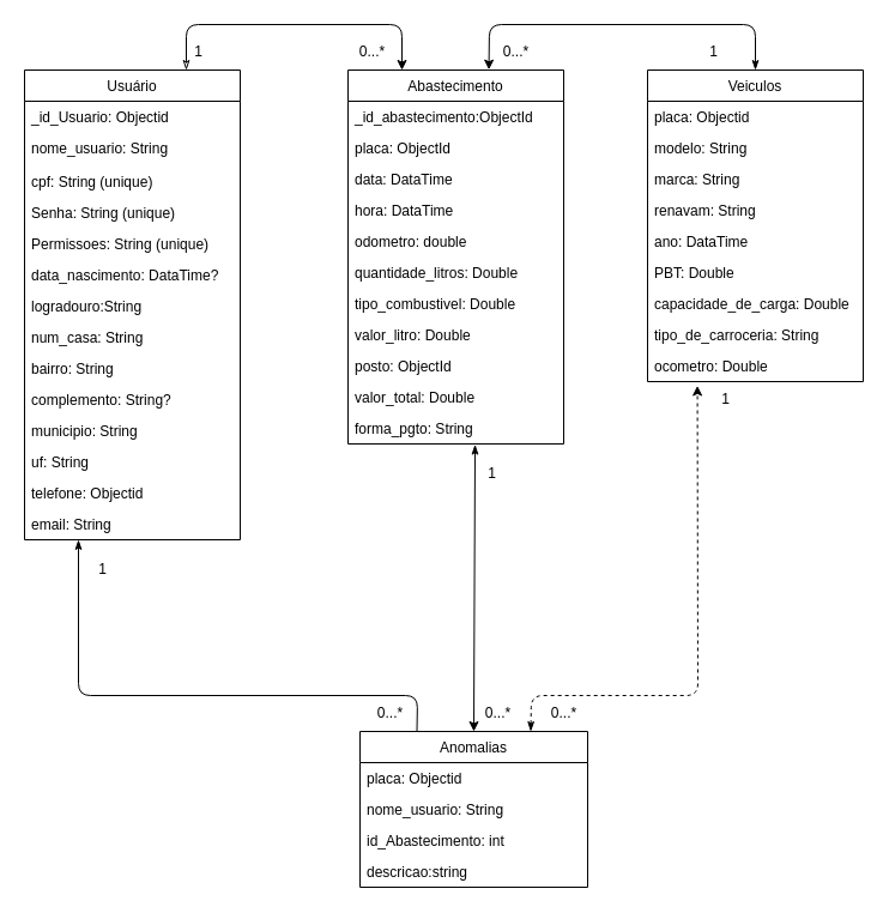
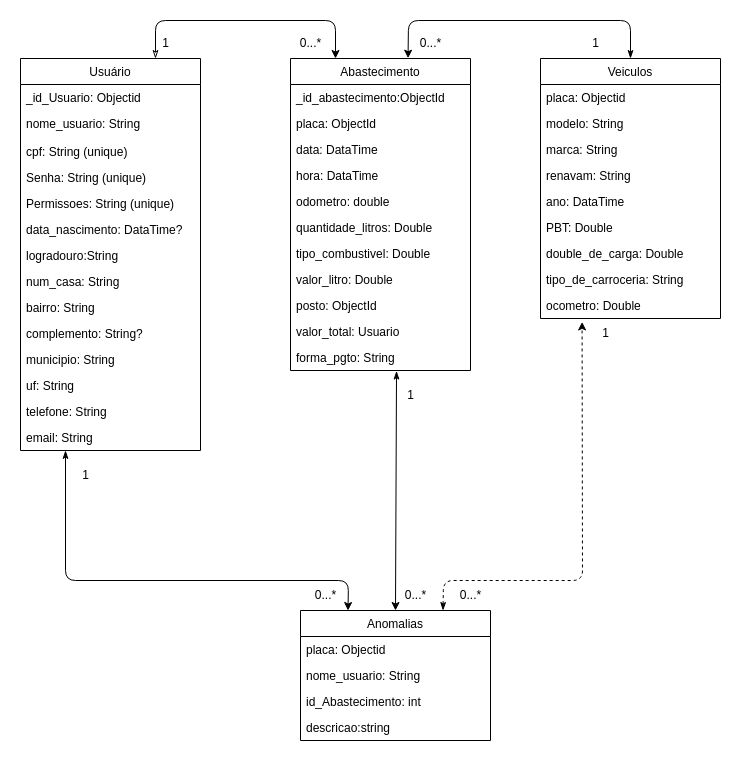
  <mxCell id="0" />
  <mxCell id="1" parent="0" />
  <mxCell id="2" value="1" style="text;html=1;align=center;verticalAlign=middle;resizable=0;points=[];autosize=1;strokeColor=none;fillColor=none;" parent="1" vertex="1"><mxGeometry x="580" y="28" width="30" height="30" as="geometry" /></mxCell>
  <mxCell id="3" value="1" style="text;html=1;align=center;verticalAlign=middle;resizable=0;points=[];autosize=1;strokeColor=none;fillColor=none;" parent="1" vertex="1"><mxGeometry x="150" y="28" width="30" height="30" as="geometry" /></mxCell>
- <mxCell id="4" style="edgeStyle=none;html=1;exitX=0.25;exitY=1;exitDx=0;exitDy=0;entryX=0.25;entryY=0;entryDx=0;entryDy=0;startArrow=classicThin;startFill=1;endArrow=none;" edge="1" parent="1" source="5" target="48"><mxGeometry relative="1" as="geometry"><mxPoint x="65.038" y="600.385" as="targetPoint" /><Array as="points"><mxPoint x="65" y="580" /><mxPoint x="348" y="580" /></Array></mxGeometry></mxCell>
+ <mxCell id="4" style="edgeStyle=none;html=1;exitX=0.25;exitY=1;exitDx=0;exitDy=0;entryX=0.25;entryY=0;entryDx=0;entryDy=0;startArrow=classicThin;startFill=1;" edge="1" parent="1" source="5" target="48"><mxGeometry relative="1" as="geometry"><mxPoint x="65.038" y="600.385" as="targetPoint" /><Array as="points"><mxPoint x="65" y="580" /><mxPoint x="348" y="580" /></Array></mxGeometry></mxCell>
  <mxCell id="5" value="Usuário" style="swimlane;fontStyle=0;childLayout=stackLayout;horizontal=1;startSize=26;fillColor=none;horizontalStack=0;resizeParent=1;resizeParentMax=0;resizeLast=0;collapsible=1;marginBottom=0;" parent="1" vertex="1"><mxGeometry x="20" y="58" width="180" height="392" as="geometry" /></mxCell>
  <mxCell id="6" value="_id_Usuario: Objectid" style="text;strokeColor=none;fillColor=none;align=left;verticalAlign=top;spacingLeft=4;spacingRight=4;overflow=hidden;rotatable=0;points=[[0,0.5],[1,0.5]];portConstraint=eastwest;" parent="5" vertex="1"><mxGeometry y="26" width="180" height="26" as="geometry" /></mxCell>
  <mxCell id="7" value="nome_usuario: String" style="text;strokeColor=none;fillColor=none;align=left;verticalAlign=top;spacingLeft=4;spacingRight=4;overflow=hidden;rotatable=0;points=[[0,0.5],[1,0.5]];portConstraint=eastwest;" parent="5" vertex="1"><mxGeometry y="52" width="180" height="28" as="geometry" /></mxCell>
  <mxCell id="8" value="cpf: String (unique)" style="text;strokeColor=none;fillColor=none;align=left;verticalAlign=top;spacingLeft=4;spacingRight=4;overflow=hidden;rotatable=0;points=[[0,0.5],[1,0.5]];portConstraint=eastwest;" parent="5" vertex="1"><mxGeometry y="80" width="180" height="26" as="geometry" /></mxCell>
  <mxCell id="9" value="Senha: String (unique)" style="text;strokeColor=none;fillColor=none;align=left;verticalAlign=top;spacingLeft=4;spacingRight=4;overflow=hidden;rotatable=0;points=[[0,0.5],[1,0.5]];portConstraint=eastwest;" parent="5" vertex="1"><mxGeometry y="106" width="180" height="26" as="geometry" /></mxCell>
  <mxCell id="10" value="Permissoes: String (unique)" style="text;strokeColor=none;fillColor=none;align=left;verticalAlign=top;spacingLeft=4;spacingRight=4;overflow=hidden;rotatable=0;points=[[0,0.5],[1,0.5]];portConstraint=eastwest;" parent="5" vertex="1"><mxGeometry y="132" width="180" height="26" as="geometry" /></mxCell>
  <mxCell id="11" value="data_nascimento: DataTime?" style="text;strokeColor=none;fillColor=none;align=left;verticalAlign=top;spacingLeft=4;spacingRight=4;overflow=hidden;rotatable=0;points=[[0,0.5],[1,0.5]];portConstraint=eastwest;" parent="5" vertex="1"><mxGeometry y="158" width="180" height="26" as="geometry" /></mxCell>
  <mxCell id="12" value="logradouro:String" style="text;strokeColor=none;fillColor=none;align=left;verticalAlign=top;spacingLeft=4;spacingRight=4;overflow=hidden;rotatable=0;points=[[0,0.5],[1,0.5]];portConstraint=eastwest;" parent="5" vertex="1"><mxGeometry y="184" width="180" height="26" as="geometry" /></mxCell>
  <mxCell id="13" value="num_casa: String" style="text;strokeColor=none;fillColor=none;align=left;verticalAlign=top;spacingLeft=4;spacingRight=4;overflow=hidden;rotatable=0;points=[[0,0.5],[1,0.5]];portConstraint=eastwest;" parent="5" vertex="1"><mxGeometry y="210" width="180" height="26" as="geometry" /></mxCell>
  <mxCell id="14" value="bairro: String" style="text;strokeColor=none;fillColor=none;align=left;verticalAlign=top;spacingLeft=4;spacingRight=4;overflow=hidden;rotatable=0;points=[[0,0.5],[1,0.5]];portConstraint=eastwest;" parent="5" vertex="1"><mxGeometry y="236" width="180" height="26" as="geometry" /></mxCell>
  <mxCell id="15" value="complemento: String?" style="text;strokeColor=none;fillColor=none;align=left;verticalAlign=top;spacingLeft=4;spacingRight=4;overflow=hidden;rotatable=0;points=[[0,0.5],[1,0.5]];portConstraint=eastwest;" parent="5" vertex="1"><mxGeometry y="262" width="180" height="26" as="geometry" /></mxCell>
  <mxCell id="16" value="municipio: String" style="text;strokeColor=none;fillColor=none;align=left;verticalAlign=top;spacingLeft=4;spacingRight=4;overflow=hidden;rotatable=0;points=[[0,0.5],[1,0.5]];portConstraint=eastwest;" parent="5" vertex="1"><mxGeometry y="288" width="180" height="26" as="geometry" /></mxCell>
  <mxCell id="17" value="uf: String" style="text;strokeColor=none;fillColor=none;align=left;verticalAlign=top;spacingLeft=4;spacingRight=4;overflow=hidden;rotatable=0;points=[[0,0.5],[1,0.5]];portConstraint=eastwest;" parent="5" vertex="1"><mxGeometry y="314" width="180" height="26" as="geometry" /></mxCell>
- <mxCell id="18" value="telefone: Objectid" style="text;strokeColor=none;fillColor=none;align=left;verticalAlign=top;spacingLeft=4;spacingRight=4;overflow=hidden;rotatable=0;points=[[0,0.5],[1,0.5]];portConstraint=eastwest;" parent="5" vertex="1"><mxGeometry y="340" width="180" height="26" as="geometry" /></mxCell>
+ <mxCell id="18" value="telefone: String" style="text;strokeColor=none;fillColor=none;align=left;verticalAlign=top;spacingLeft=4;spacingRight=4;overflow=hidden;rotatable=0;points=[[0,0.5],[1,0.5]];portConstraint=eastwest;" parent="5" vertex="1"><mxGeometry y="340" width="180" height="26" as="geometry" /></mxCell>
  <mxCell id="19" value="email: String" style="text;strokeColor=none;fillColor=none;align=left;verticalAlign=top;spacingLeft=4;spacingRight=4;overflow=hidden;rotatable=0;points=[[0,0.5],[1,0.5]];portConstraint=eastwest;" parent="5" vertex="1"><mxGeometry y="366" width="180" height="26" as="geometry" /></mxCell>
  <mxCell id="20" style="edgeStyle=none;html=1;exitX=0.589;exitY=1.021;exitDx=0;exitDy=0;entryX=0.5;entryY=0;entryDx=0;entryDy=0;startArrow=classicThin;startFill=1;exitPerimeter=0;" edge="1" parent="1" source="32" target="48"><mxGeometry relative="1" as="geometry"><mxPoint x="334.929" y="410" as="targetPoint" /><Array as="points" /></mxGeometry></mxCell>
  <mxCell id="21" value="Abastecimento" style="swimlane;fontStyle=0;childLayout=stackLayout;horizontal=1;startSize=26;fillColor=none;horizontalStack=0;resizeParent=1;resizeParentMax=0;resizeLast=0;collapsible=1;marginBottom=0;" parent="1" vertex="1"><mxGeometry x="290" y="58" width="180" height="312" as="geometry" /></mxCell>
  <mxCell id="22" value="_id_abastecimento:ObjectId" style="text;strokeColor=none;fillColor=none;align=left;verticalAlign=top;spacingLeft=4;spacingRight=4;overflow=hidden;rotatable=0;points=[[0,0.5],[1,0.5]];portConstraint=eastwest;" parent="21" vertex="1"><mxGeometry y="26" width="180" height="26" as="geometry" /></mxCell>
  <mxCell id="23" value="placa: ObjectId" style="text;strokeColor=none;fillColor=none;align=left;verticalAlign=top;spacingLeft=4;spacingRight=4;overflow=hidden;rotatable=0;points=[[0,0.5],[1,0.5]];portConstraint=eastwest;" vertex="1" parent="21"><mxGeometry y="52" width="180" height="26" as="geometry" /></mxCell>
  <mxCell id="24" value="data: DataTime" style="text;strokeColor=none;fillColor=none;align=left;verticalAlign=top;spacingLeft=4;spacingRight=4;overflow=hidden;rotatable=0;points=[[0,0.5],[1,0.5]];portConstraint=eastwest;" parent="21" vertex="1"><mxGeometry y="78" width="180" height="26" as="geometry" /></mxCell>
  <mxCell id="25" value="hora: DataTime" style="text;strokeColor=none;fillColor=none;align=left;verticalAlign=top;spacingLeft=4;spacingRight=4;overflow=hidden;rotatable=0;points=[[0,0.5],[1,0.5]];portConstraint=eastwest;" parent="21" vertex="1"><mxGeometry y="104" width="180" height="26" as="geometry" /></mxCell>
  <mxCell id="26" value="odometro: double" style="text;strokeColor=none;fillColor=none;align=left;verticalAlign=top;spacingLeft=4;spacingRight=4;overflow=hidden;rotatable=0;points=[[0,0.5],[1,0.5]];portConstraint=eastwest;" parent="21" vertex="1"><mxGeometry y="130" width="180" height="26" as="geometry" /></mxCell>
  <mxCell id="27" value="quantidade_litros: Double" style="text;strokeColor=none;fillColor=none;align=left;verticalAlign=top;spacingLeft=4;spacingRight=4;overflow=hidden;rotatable=0;points=[[0,0.5],[1,0.5]];portConstraint=eastwest;" parent="21" vertex="1"><mxGeometry y="156" width="180" height="26" as="geometry" /></mxCell>
  <mxCell id="28" value="tipo_combustivel: Double" style="text;strokeColor=none;fillColor=none;align=left;verticalAlign=top;spacingLeft=4;spacingRight=4;overflow=hidden;rotatable=0;points=[[0,0.5],[1,0.5]];portConstraint=eastwest;" parent="21" vertex="1"><mxGeometry y="182" width="180" height="26" as="geometry" /></mxCell>
  <mxCell id="29" value="valor_litro: Double" style="text;strokeColor=none;fillColor=none;align=left;verticalAlign=top;spacingLeft=4;spacingRight=4;overflow=hidden;rotatable=0;points=[[0,0.5],[1,0.5]];portConstraint=eastwest;" parent="21" vertex="1"><mxGeometry y="208" width="180" height="26" as="geometry" /></mxCell>
  <mxCell id="30" value="posto: ObjectId" style="text;strokeColor=none;fillColor=none;align=left;verticalAlign=top;spacingLeft=4;spacingRight=4;overflow=hidden;rotatable=0;points=[[0,0.5],[1,0.5]];portConstraint=eastwest;" parent="21" vertex="1"><mxGeometry y="234" width="180" height="26" as="geometry" /></mxCell>
- <mxCell id="31" value="valor_total: Double" style="text;strokeColor=none;fillColor=none;align=left;verticalAlign=top;spacingLeft=4;spacingRight=4;overflow=hidden;rotatable=0;points=[[0,0.5],[1,0.5]];portConstraint=eastwest;" parent="21" vertex="1"><mxGeometry y="260" width="180" height="26" as="geometry" /></mxCell>
+ <mxCell id="31" value="valor_total: Usuario" style="text;strokeColor=none;fillColor=none;align=left;verticalAlign=top;spacingLeft=4;spacingRight=4;overflow=hidden;rotatable=0;points=[[0,0.5],[1,0.5]];portConstraint=eastwest;" parent="21" vertex="1"><mxGeometry y="260" width="180" height="26" as="geometry" /></mxCell>
  <mxCell id="32" value="forma_pgto: String" style="text;strokeColor=none;fillColor=none;align=left;verticalAlign=top;spacingLeft=4;spacingRight=4;overflow=hidden;rotatable=0;points=[[0,0.5],[1,0.5]];portConstraint=eastwest;" parent="21" vertex="1"><mxGeometry y="286" width="180" height="26" as="geometry" /></mxCell>
  <mxCell id="33" value="0...*" style="text;html=1;align=center;verticalAlign=middle;resizable=0;points=[];autosize=1;strokeColor=none;fillColor=none;" parent="1" vertex="1"><mxGeometry x="290" y="28" width="40" height="30" as="geometry" /></mxCell>
  <mxCell id="34" value="0...*" style="text;html=1;align=center;verticalAlign=middle;resizable=0;points=[];autosize=1;strokeColor=none;fillColor=none;" vertex="1" parent="1"><mxGeometry x="410" y="28" width="40" height="30" as="geometry" /></mxCell>
  <mxCell id="35" value="" style="endArrow=classic;endFill=1;html=1;exitX=0.75;exitY=0;exitDx=0;exitDy=0;entryX=0.25;entryY=0;entryDx=0;entryDy=0;startArrow=classicThin;startFill=0;" edge="1" parent="1" source="5" target="21"><mxGeometry width="160" relative="1" as="geometry"><mxPoint x="155" y="58" as="sourcePoint" /><mxPoint x="360" y="0" as="targetPoint" /><Array as="points"><mxPoint x="155" y="20" /><mxPoint x="335" y="20" /></Array></mxGeometry></mxCell>
  <mxCell id="36" style="edgeStyle=none;html=1;exitX=0.5;exitY=0;exitDx=0;exitDy=0;entryX=0.653;entryY=-0.001;entryDx=0;entryDy=0;entryPerimeter=0;endArrow=classic;endFill=1;startArrow=classicThin;startFill=1;" edge="1" parent="1" source="37" target="21"><mxGeometry relative="1" as="geometry"><Array as="points"><mxPoint x="630" y="20" /><mxPoint x="408" y="20" /></Array></mxGeometry></mxCell>
  <mxCell id="37" value="Veiculos" style="swimlane;fontStyle=0;childLayout=stackLayout;horizontal=1;startSize=26;fillColor=none;horizontalStack=0;resizeParent=1;resizeParentMax=0;resizeLast=0;collapsible=1;marginBottom=0;" parent="1" vertex="1"><mxGeometry x="540" y="58" width="180" height="260" as="geometry" /></mxCell>
  <mxCell id="38" value="placa: Objectid" style="text;strokeColor=none;fillColor=none;align=left;verticalAlign=top;spacingLeft=4;spacingRight=4;overflow=hidden;rotatable=0;points=[[0,0.5],[1,0.5]];portConstraint=eastwest;" parent="37" vertex="1"><mxGeometry y="26" width="180" height="26" as="geometry" /></mxCell>
  <mxCell id="39" value="modelo: String" style="text;strokeColor=none;fillColor=none;align=left;verticalAlign=top;spacingLeft=4;spacingRight=4;overflow=hidden;rotatable=0;points=[[0,0.5],[1,0.5]];portConstraint=eastwest;" parent="37" vertex="1"><mxGeometry y="52" width="180" height="26" as="geometry" /></mxCell>
  <mxCell id="40" value="marca: String" style="text;strokeColor=none;fillColor=none;align=left;verticalAlign=top;spacingLeft=4;spacingRight=4;overflow=hidden;rotatable=0;points=[[0,0.5],[1,0.5]];portConstraint=eastwest;" parent="37" vertex="1"><mxGeometry y="78" width="180" height="26" as="geometry" /></mxCell>
  <mxCell id="41" value="renavam: String" style="text;strokeColor=none;fillColor=none;align=left;verticalAlign=top;spacingLeft=4;spacingRight=4;overflow=hidden;rotatable=0;points=[[0,0.5],[1,0.5]];portConstraint=eastwest;" parent="37" vertex="1"><mxGeometry y="104" width="180" height="26" as="geometry" /></mxCell>
  <mxCell id="42" value="ano: DataTime&#10;" style="text;strokeColor=none;fillColor=none;align=left;verticalAlign=top;spacingLeft=4;spacingRight=4;overflow=hidden;rotatable=0;points=[[0,0.5],[1,0.5]];portConstraint=eastwest;" vertex="1" parent="37"><mxGeometry y="130" width="180" height="26" as="geometry" /></mxCell>
  <mxCell id="43" value="PBT: Double" style="text;strokeColor=none;fillColor=none;align=left;verticalAlign=top;spacingLeft=4;spacingRight=4;overflow=hidden;rotatable=0;points=[[0,0.5],[1,0.5]];portConstraint=eastwest;" parent="37" vertex="1"><mxGeometry y="156" width="180" height="26" as="geometry" /></mxCell>
- <mxCell id="44" value="capacidade_de_carga: Double" style="text;strokeColor=none;fillColor=none;align=left;verticalAlign=top;spacingLeft=4;spacingRight=4;overflow=hidden;rotatable=0;points=[[0,0.5],[1,0.5]];portConstraint=eastwest;" vertex="1" parent="37"><mxGeometry y="182" width="180" height="26" as="geometry" /></mxCell>
+ <mxCell id="44" value="double_de_carga: Double" style="text;strokeColor=none;fillColor=none;align=left;verticalAlign=top;spacingLeft=4;spacingRight=4;overflow=hidden;rotatable=0;points=[[0,0.5],[1,0.5]];portConstraint=eastwest;" vertex="1" parent="37"><mxGeometry y="182" width="180" height="26" as="geometry" /></mxCell>
  <mxCell id="45" value="tipo_de_carroceria: String&#10;" style="text;strokeColor=none;fillColor=none;align=left;verticalAlign=top;spacingLeft=4;spacingRight=4;overflow=hidden;rotatable=0;points=[[0,0.5],[1,0.5]];portConstraint=eastwest;" vertex="1" parent="37"><mxGeometry y="208" width="180" height="26" as="geometry" /></mxCell>
  <mxCell id="46" value="ocometro: Double" style="text;strokeColor=none;fillColor=none;align=left;verticalAlign=top;spacingLeft=4;spacingRight=4;overflow=hidden;rotatable=0;points=[[0,0.5],[1,0.5]];portConstraint=eastwest;" parent="37" vertex="1"><mxGeometry y="234" width="180" height="26" as="geometry" /></mxCell>
  <mxCell id="47" style="edgeStyle=none;html=1;exitX=0.75;exitY=0;exitDx=0;exitDy=0;entryX=0.231;entryY=1.133;entryDx=0;entryDy=0;entryPerimeter=0;startArrow=classicThin;startFill=1;endArrow=classic;endFill=1;dashed=1;" edge="1" parent="1" source="48" target="46"><mxGeometry relative="1" as="geometry"><Array as="points"><mxPoint x="443" y="580" /><mxPoint x="582" y="580" /></Array></mxGeometry></mxCell>
  <mxCell id="48" value="Anomalias" style="swimlane;fontStyle=0;childLayout=stackLayout;horizontal=1;startSize=26;fillColor=none;horizontalStack=0;resizeParent=1;resizeParentMax=0;resizeLast=0;collapsible=1;marginBottom=0;" vertex="1" parent="1"><mxGeometry x="300" y="610" width="190" height="130" as="geometry" /></mxCell>
  <mxCell id="49" value="placa: Objectid" style="text;strokeColor=none;fillColor=none;align=left;verticalAlign=top;spacingLeft=4;spacingRight=4;overflow=hidden;rotatable=0;points=[[0,0.5],[1,0.5]];portConstraint=eastwest;" vertex="1" parent="48"><mxGeometry y="26" width="190" height="26" as="geometry" /></mxCell>
  <mxCell id="50" value="nome_usuario: String" style="text;strokeColor=none;fillColor=none;align=left;verticalAlign=top;spacingLeft=4;spacingRight=4;overflow=hidden;rotatable=0;points=[[0,0.5],[1,0.5]];portConstraint=eastwest;" vertex="1" parent="48"><mxGeometry y="52" width="190" height="26" as="geometry" /></mxCell>
  <mxCell id="51" value="id_Abastecimento: int" style="text;strokeColor=none;fillColor=none;align=left;verticalAlign=top;spacingLeft=4;spacingRight=4;overflow=hidden;rotatable=0;points=[[0,0.5],[1,0.5]];portConstraint=eastwest;" vertex="1" parent="48"><mxGeometry y="78" width="190" height="26" as="geometry" /></mxCell>
  <mxCell id="52" value="descricao:string" style="text;strokeColor=none;fillColor=none;align=left;verticalAlign=top;spacingLeft=4;spacingRight=4;overflow=hidden;rotatable=0;points=[[0,0.5],[1,0.5]];portConstraint=eastwest;" vertex="1" parent="48"><mxGeometry y="104" width="190" height="26" as="geometry" /></mxCell>
  <mxCell id="53" value="1" style="text;html=1;align=center;verticalAlign=middle;resizable=0;points=[];autosize=1;strokeColor=none;fillColor=none;" vertex="1" parent="1"><mxGeometry x="70" y="460" width="30" height="30" as="geometry" /></mxCell>
  <mxCell id="54" value="0...*" style="text;html=1;align=center;verticalAlign=middle;resizable=0;points=[];autosize=1;strokeColor=none;fillColor=none;" vertex="1" parent="1"><mxGeometry x="305" y="580" width="40" height="30" as="geometry" /></mxCell>
  <mxCell id="55" value="0...*" style="text;html=1;align=center;verticalAlign=middle;resizable=0;points=[];autosize=1;strokeColor=none;fillColor=none;" vertex="1" parent="1"><mxGeometry x="395" y="580" width="40" height="30" as="geometry" /></mxCell>
  <mxCell id="56" value="1" style="text;html=1;align=center;verticalAlign=middle;resizable=0;points=[];autosize=1;strokeColor=none;fillColor=none;" vertex="1" parent="1"><mxGeometry x="395" y="380" width="30" height="30" as="geometry" /></mxCell>
  <mxCell id="57" value="0...*" style="text;html=1;align=center;verticalAlign=middle;resizable=0;points=[];autosize=1;strokeColor=none;fillColor=none;" vertex="1" parent="1"><mxGeometry x="450" y="580" width="40" height="30" as="geometry" /></mxCell>
  <mxCell id="58" value="1" style="text;html=1;align=center;verticalAlign=middle;resizable=0;points=[];autosize=1;strokeColor=none;fillColor=none;" vertex="1" parent="1"><mxGeometry x="590" y="318" width="30" height="30" as="geometry" /></mxCell>
